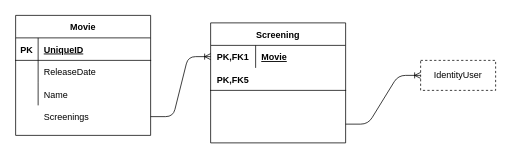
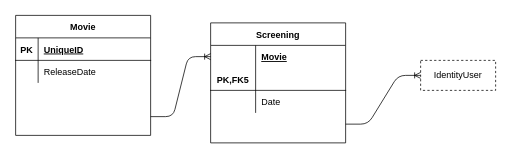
  <mxCell id="0" />
  <mxCell id="1" parent="0" />
  <mxCell id="2" value="Movie" style="shape=table;startSize=30;container=1;collapsible=1;childLayout=tableLayout;fixedRows=1;rowLines=0;fontStyle=1;align=center;resizeLast=1;" vertex="1" parent="1"><mxGeometry x="20" y="20" width="180" height="160" as="geometry" /></mxCell>
  <mxCell id="3" value="" style="shape=partialRectangle;collapsible=0;dropTarget=0;pointerEvents=0;fillColor=none;top=0;left=0;bottom=1;right=0;points=[[0,0.5],[1,0.5]];portConstraint=eastwest;" vertex="1" parent="2"><mxGeometry y="30" width="180" height="30" as="geometry" /></mxCell>
  <mxCell id="4" value="PK" style="shape=partialRectangle;connectable=0;fillColor=none;top=0;left=0;bottom=0;right=0;fontStyle=1;overflow=hidden;" vertex="1" parent="3"><mxGeometry width="30" height="30" as="geometry"><mxRectangle width="30" height="30" as="alternateBounds" /></mxGeometry></mxCell>
  <mxCell id="5" value="UniqueID" style="shape=partialRectangle;connectable=0;fillColor=none;top=0;left=0;bottom=0;right=0;align=left;spacingLeft=6;fontStyle=5;overflow=hidden;" vertex="1" parent="3"><mxGeometry x="30" width="150" height="30" as="geometry"><mxRectangle width="150" height="30" as="alternateBounds" /></mxGeometry></mxCell>
  <mxCell id="6" value="" style="shape=partialRectangle;collapsible=0;dropTarget=0;pointerEvents=0;fillColor=none;top=0;left=0;bottom=0;right=0;points=[[0,0.5],[1,0.5]];portConstraint=eastwest;" vertex="1" parent="2"><mxGeometry y="60" width="180" height="30" as="geometry" /></mxCell>
  <mxCell id="7" value="" style="shape=partialRectangle;connectable=0;fillColor=none;top=0;left=0;bottom=0;right=0;editable=1;overflow=hidden;" vertex="1" parent="6"><mxGeometry width="30" height="30" as="geometry"><mxRectangle width="30" height="30" as="alternateBounds" /></mxGeometry></mxCell>
  <mxCell id="8" value="ReleaseDate" style="shape=partialRectangle;connectable=0;fillColor=none;top=0;left=0;bottom=0;right=0;align=left;spacingLeft=6;overflow=hidden;" vertex="1" parent="6"><mxGeometry x="30" width="150" height="30" as="geometry"><mxRectangle width="150" height="30" as="alternateBounds" /></mxGeometry></mxCell>
  <mxCell id="9" value="" style="shape=partialRectangle;collapsible=0;dropTarget=0;pointerEvents=0;fillColor=none;top=0;left=0;bottom=0;right=0;points=[[0,0.5],[1,0.5]];portConstraint=eastwest;" vertex="1" parent="2"><mxGeometry y="90" width="180" height="30" as="geometry" /></mxCell>
  <mxCell id="10" value="" style="shape=partialRectangle;connectable=0;fillColor=none;top=0;left=0;bottom=0;right=0;editable=1;overflow=hidden;" vertex="1" parent="9"><mxGeometry width="30" height="30" as="geometry"><mxRectangle width="30" height="30" as="alternateBounds" /></mxGeometry></mxCell>
- <mxCell id="11" value="Name" style="shape=partialRectangle;connectable=0;fillColor=none;top=0;left=0;bottom=0;right=0;align=left;spacingLeft=6;overflow=hidden;" vertex="1" parent="9"><mxGeometry x="30" width="150" height="30" as="geometry"><mxRectangle width="150" height="30" as="alternateBounds" /></mxGeometry></mxCell>
  <mxCell id="12" value="" style="shape=partialRectangle;collapsible=0;dropTarget=0;pointerEvents=0;fillColor=none;top=0;left=0;bottom=0;right=0;points=[[0,0.5],[1,0.5]];portConstraint=eastwest;" vertex="1" parent="2"><mxGeometry y="120" width="180" height="30" as="geometry" /></mxCell>
- <mxCell id="13" value="Screenings" style="shape=partialRectangle;connectable=0;fillColor=none;top=0;left=0;bottom=0;right=0;align=left;spacingLeft=6;overflow=hidden;" vertex="1" parent="12"><mxGeometry x="30" width="150" height="30" as="geometry"><mxRectangle width="150" height="30" as="alternateBounds" /></mxGeometry></mxCell>
  <mxCell id="14" value="Screening" style="shape=table;startSize=30;container=1;collapsible=1;childLayout=tableLayout;fixedRows=1;rowLines=0;fontStyle=1;align=center;resizeLast=1;" vertex="1" parent="1"><mxGeometry x="280" y="30" width="180" height="160" as="geometry" /></mxCell>
  <mxCell id="15" value="" style="shape=partialRectangle;collapsible=0;dropTarget=0;pointerEvents=0;fillColor=none;top=0;left=0;bottom=0;right=0;points=[[0,0.5],[1,0.5]];portConstraint=eastwest;" vertex="1" parent="14"><mxGeometry y="30" width="180" height="30" as="geometry" /></mxCell>
- <mxCell id="16" value="PK,FK1" style="shape=partialRectangle;connectable=0;fillColor=none;top=0;left=0;bottom=0;right=0;fontStyle=1;overflow=hidden;" vertex="1" parent="15"><mxGeometry width="60" height="30" as="geometry"><mxRectangle width="60" height="30" as="alternateBounds" /></mxGeometry></mxCell>
  <mxCell id="17" value="Movie" style="shape=partialRectangle;connectable=0;fillColor=none;top=0;left=0;bottom=0;right=0;align=left;spacingLeft=6;fontStyle=5;overflow=hidden;" vertex="1" parent="15"><mxGeometry x="60" width="120" height="30" as="geometry"><mxRectangle width="120" height="30" as="alternateBounds" /></mxGeometry></mxCell>
  <mxCell id="18" value="" style="shape=partialRectangle;collapsible=0;dropTarget=0;pointerEvents=0;fillColor=none;top=0;left=0;bottom=1;right=0;points=[[0,0.5],[1,0.5]];portConstraint=eastwest;" vertex="1" parent="14"><mxGeometry y="60" width="180" height="30" as="geometry" /></mxCell>
  <mxCell id="19" value="PK,FK5" style="shape=partialRectangle;connectable=0;fillColor=none;top=0;left=0;bottom=0;right=0;fontStyle=1;overflow=hidden;" vertex="1" parent="18"><mxGeometry width="60" height="30" as="geometry"><mxRectangle width="60" height="30" as="alternateBounds" /></mxGeometry></mxCell>
  <mxCell id="20" value="" style="shape=partialRectangle;collapsible=0;dropTarget=0;pointerEvents=0;fillColor=none;top=0;left=0;bottom=0;right=0;points=[[0,0.5],[1,0.5]];portConstraint=eastwest;" vertex="1" parent="14"><mxGeometry y="90" width="180" height="30" as="geometry" /></mxCell>
  <mxCell id="21" value="" style="shape=partialRectangle;connectable=0;fillColor=none;top=0;left=0;bottom=0;right=0;editable=1;overflow=hidden;" vertex="1" parent="20"><mxGeometry width="60" height="30" as="geometry"><mxRectangle width="60" height="30" as="alternateBounds" /></mxGeometry></mxCell>
+ <mxCell id="22" value="Date" style="shape=partialRectangle;connectable=0;fillColor=none;top=0;left=0;bottom=0;right=0;align=left;spacingLeft=6;overflow=hidden;" vertex="1" parent="20"><mxGeometry x="60" width="120" height="30" as="geometry"><mxRectangle width="120" height="30" as="alternateBounds" /></mxGeometry></mxCell>
  <mxCell id="23" value="" style="shape=partialRectangle;collapsible=0;dropTarget=0;pointerEvents=0;fillColor=none;top=0;left=0;bottom=0;right=0;points=[[0,0.5],[1,0.5]];portConstraint=eastwest;" vertex="1" parent="14"><mxGeometry y="120" width="180" height="30" as="geometry" /></mxCell>
  <mxCell id="24" value="" style="shape=partialRectangle;connectable=0;fillColor=none;top=0;left=0;bottom=0;right=0;editable=1;overflow=hidden;" vertex="1" parent="23"><mxGeometry width="60" height="30" as="geometry"><mxRectangle width="60" height="30" as="alternateBounds" /></mxGeometry></mxCell>
  <mxCell id="25" value="IdentityUser" style="whiteSpace=wrap;html=1;align=center;dashed=1;" vertex="1" parent="1"><mxGeometry x="560" y="80" width="100" height="40" as="geometry" /></mxCell>
  <mxCell id="26" value="" style="edgeStyle=entityRelationEdgeStyle;fontSize=12;html=1;endArrow=ERoneToMany;entryX=0;entryY=0.5;entryDx=0;entryDy=0;exitX=1;exitY=0.5;exitDx=0;exitDy=0;" edge="1" parent="1" source="12" target="15"><mxGeometry width="100" height="100" relative="1" as="geometry"><mxPoint x="160" y="150" as="sourcePoint" /><mxPoint x="220" y="140" as="targetPoint" /></mxGeometry></mxCell>
  <mxCell id="27" value="" style="edgeStyle=entityRelationEdgeStyle;fontSize=12;html=1;endArrow=ERoneToMany;exitX=1;exitY=0.5;exitDx=0;exitDy=0;entryX=0;entryY=0.5;entryDx=0;entryDy=0;" edge="1" parent="1" source="23" target="25"><mxGeometry width="100" height="100" relative="1" as="geometry"><mxPoint x="210" y="190" as="sourcePoint" /><mxPoint x="310" y="90" as="targetPoint" /></mxGeometry></mxCell>
